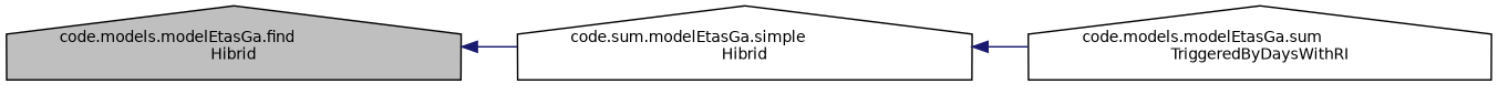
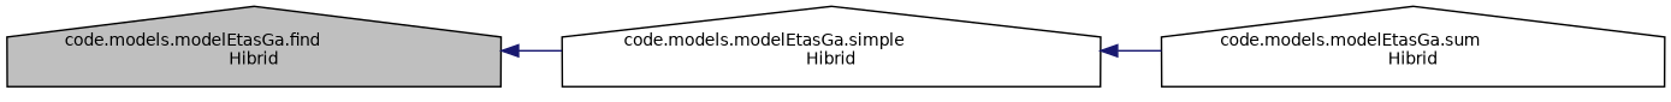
  digraph {
    rankdir=LR
    node [color=black fillcolor=white fontname=Helvetica fontsize=10 shape=house style=filled]
    edge [color=midnightblue dir=back fontname=Helvetica fontsize=10 labelfontname=Helvetica labelfontsize=10 style=solid]
    n1 [fillcolor=grey75 fontcolor=black height=0.2 label="code.models.modelEtasGa.find\lHibrid" width=0.4]
-   n2 [height=0.2 label="code.sum.modelEtasGa.simple\lHibrid" width=0.4]
-   n3 [height=0.2 label="code.models.modelEtasGa.sum\lTriggeredByDaysWithRI" width=0.4]
+   n2 [height=0.2 label="code.models.modelEtasGa.simple\lHibrid" width=0.4]
+   n3 [height=0.2 label="code.models.modelEtasGa.sum\lHibrid" width=0.4]
    n1 -> n2
    n2 -> n3
  }
